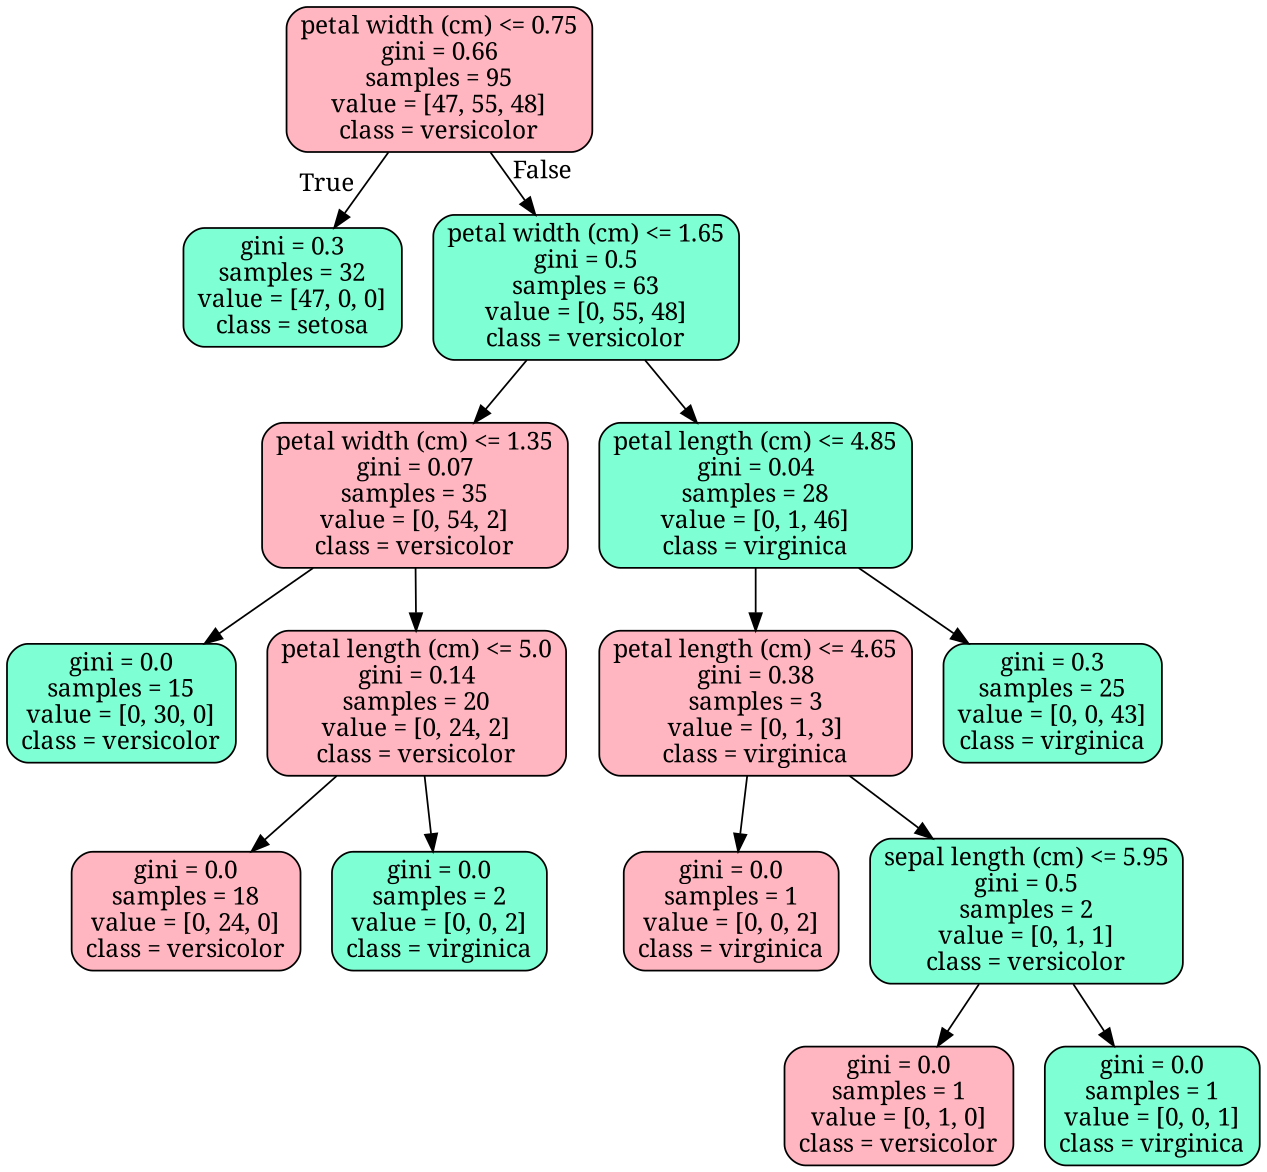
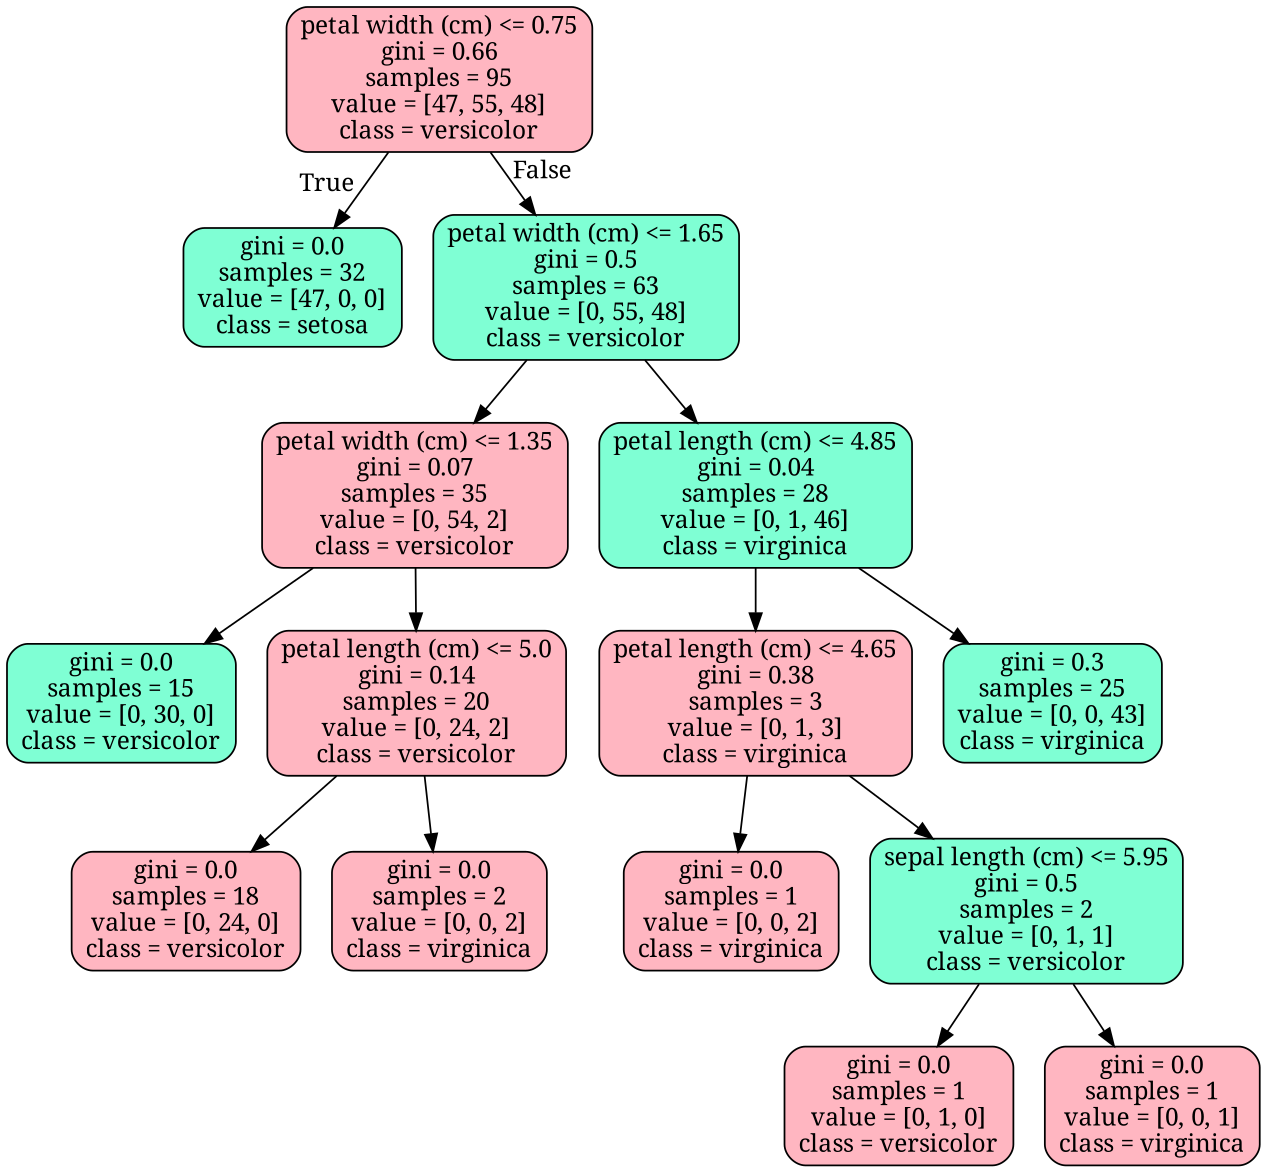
  digraph {
    fontname="Noto Serif"
    node [color=black fillcolor=aquamarine fontname="Noto Serif" shape=box style="filled, rounded"]
    edge [fontname="Noto Serif"]
    n1 [fillcolor=lightpink label="petal width (cm) <= 0.75\ngini = 0.66\nsamples = 95\nvalue = [47, 55, 48]\nclass = versicolor"]
-   n2 [label="gini = 0.3\nsamples = 32\nvalue = [47, 0, 0]\nclass = setosa"]
+   n2 [label="gini = 0.0\nsamples = 32\nvalue = [47, 0, 0]\nclass = setosa"]
    n3 [label="petal width (cm) <= 1.65\ngini = 0.5\nsamples = 63\nvalue = [0, 55, 48]\nclass = versicolor"]
    n4 [fillcolor=lightpink label="petal width (cm) <= 1.35\ngini = 0.07\nsamples = 35\nvalue = [0, 54, 2]\nclass = versicolor"]
    n5 [label="petal length (cm) <= 4.85\ngini = 0.04\nsamples = 28\nvalue = [0, 1, 46]\nclass = virginica"]
    n6 [label="gini = 0.0\nsamples = 15\nvalue = [0, 30, 0]\nclass = versicolor"]
    n7 [fillcolor=lightpink label="petal length (cm) <= 5.0\ngini = 0.14\nsamples = 20\nvalue = [0, 24, 2]\nclass = versicolor"]
    n8 [fillcolor=lightpink label="petal length (cm) <= 4.65\ngini = 0.38\nsamples = 3\nvalue = [0, 1, 3]\nclass = virginica"]
    n9 [label="gini = 0.3\nsamples = 25\nvalue = [0, 0, 43]\nclass = virginica"]
    n10 [fillcolor=lightpink label="gini = 0.0\nsamples = 18\nvalue = [0, 24, 0]\nclass = versicolor"]
-   n11 [label="gini = 0.0\nsamples = 2\nvalue = [0, 0, 2]\nclass = virginica"]
+   n11 [fillcolor=lightpink label="gini = 0.0\nsamples = 2\nvalue = [0, 0, 2]\nclass = virginica"]
    n12 [fillcolor=lightpink label="gini = 0.0\nsamples = 1\nvalue = [0, 0, 2]\nclass = virginica"]
    n13 [label="sepal length (cm) <= 5.95\ngini = 0.5\nsamples = 2\nvalue = [0, 1, 1]\nclass = versicolor"]
    n14 [fillcolor=lightpink label="gini = 0.0\nsamples = 1\nvalue = [0, 1, 0]\nclass = versicolor"]
-   n15 [label="gini = 0.0\nsamples = 1\nvalue = [0, 0, 1]\nclass = virginica"]
+   n15 [fillcolor=lightpink label="gini = 0.0\nsamples = 1\nvalue = [0, 0, 1]\nclass = virginica"]
    n1 -> n2 [headlabel=True labelangle=45 labeldistance=2.5]
    n1 -> n3 [headlabel=False labelangle=-45 labeldistance=2.5]
    n3 -> n4
    n3 -> n5
    n4 -> n6
    n4 -> n7
    n5 -> n8
    n5 -> n9
    n7 -> n10
    n7 -> n11
    n8 -> n12
    n8 -> n13
    n13 -> n14
    n13 -> n15
  }
